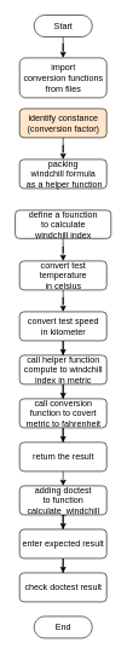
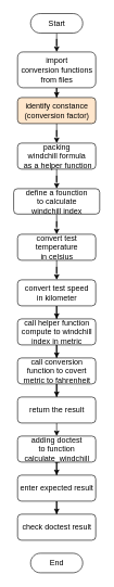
  <mxCell id="0" />
  <mxCell id="1" parent="0" />
+ <mxCell id="2" style="edgeStyle=orthogonalEdgeStyle;rounded=0;orthogonalLoop=1;jettySize=auto;html=1;exitX=0.5;exitY=1;exitDx=0;exitDy=0;" edge="1" parent="1" source="3" target="7"><mxGeometry relative="1" as="geometry" /></mxCell>
  <mxCell id="3" value="&lt;div&gt;import &lt;br&gt;&lt;/div&gt;&lt;div&gt;conversion functions &lt;br&gt;&lt;/div&gt;&lt;div&gt;from files&lt;/div&gt;" style="rounded=1;whiteSpace=wrap;html=1;fontSize=12;glass=0;strokeWidth=1;shadow=0;" vertex="1" parent="1"><mxGeometry x="26.5" y="79" width="120" height="55" as="geometry" /></mxCell>
  <mxCell id="4" style="edgeStyle=orthogonalEdgeStyle;rounded=0;orthogonalLoop=1;jettySize=auto;html=1;entryX=0.5;entryY=0;entryDx=0;entryDy=0;" edge="1" parent="1" source="5" target="9"><mxGeometry relative="1" as="geometry" /></mxCell>
  <mxCell id="5" value="&lt;div&gt;define a founction &lt;br&gt;&lt;/div&gt;&lt;div&gt;to calculate &lt;br&gt;&lt;/div&gt;&lt;div&gt;windchill index&lt;/div&gt;" style="rounded=1;whiteSpace=wrap;html=1;fontSize=12;glass=0;strokeWidth=1;shadow=0;" vertex="1" parent="1"><mxGeometry x="20.5" y="289" width="132" height="39" as="geometry" /></mxCell>
  <mxCell id="6" style="edgeStyle=orthogonalEdgeStyle;rounded=0;orthogonalLoop=1;jettySize=auto;html=1;entryX=0.5;entryY=0;entryDx=0;entryDy=0;" edge="1" parent="1" source="7" target="20"><mxGeometry relative="1" as="geometry" /></mxCell>
  <mxCell id="7" value="&lt;div&gt;identify constance&lt;/div&gt;&lt;div&gt;(conversion factor)&lt;br&gt;&lt;/div&gt;" style="rounded=1;whiteSpace=wrap;html=1;fontSize=12;glass=0;strokeWidth=1;shadow=0;fillColor=#ffe6cc;" vertex="1" parent="1"><mxGeometry x="26.5" y="149" width="120" height="40" as="geometry" /></mxCell>
  <mxCell id="8" style="edgeStyle=orthogonalEdgeStyle;rounded=0;orthogonalLoop=1;jettySize=auto;html=1;entryX=0.5;entryY=0;entryDx=0;entryDy=0;" edge="1" parent="1" source="9" target="11"><mxGeometry relative="1" as="geometry" /></mxCell>
  <mxCell id="9" value="&lt;div&gt;convert test temperature &lt;br&gt;&lt;/div&gt;&lt;div&gt;in celsius &lt;br&gt;&lt;/div&gt;" style="rounded=1;whiteSpace=wrap;html=1;fontSize=12;glass=0;strokeWidth=1;shadow=0;" vertex="1" parent="1"><mxGeometry x="26.5" y="359" width="120" height="40" as="geometry" /></mxCell>
  <mxCell id="10" style="edgeStyle=orthogonalEdgeStyle;rounded=0;orthogonalLoop=1;jettySize=auto;html=1;entryX=0.5;entryY=0;entryDx=0;entryDy=0;" edge="1" parent="1" source="11" target="16"><mxGeometry relative="1" as="geometry" /></mxCell>
  <mxCell id="11" value="&lt;div&gt;convert test speed&lt;br&gt;&lt;/div&gt;&lt;div&gt;in kilometer &lt;br&gt;&lt;/div&gt;" style="rounded=1;whiteSpace=wrap;html=1;fontSize=12;glass=0;strokeWidth=1;shadow=0;" vertex="1" parent="1"><mxGeometry x="26.5" y="429" width="120" height="40" as="geometry" /></mxCell>
  <mxCell id="12" style="edgeStyle=orthogonalEdgeStyle;rounded=0;orthogonalLoop=1;jettySize=auto;html=1;" edge="1" parent="1" source="13" target="3"><mxGeometry relative="1" as="geometry" /></mxCell>
  <mxCell id="13" value="Start" style="html=1;dashed=0;whiteSpace=wrap;shape=mxgraph.dfd.start" vertex="1" parent="1"><mxGeometry x="46.5" y="20" width="80" height="30" as="geometry" /></mxCell>
  <mxCell id="14" value="End" style="html=1;dashed=0;whiteSpace=wrap;shape=mxgraph.dfd.start" vertex="1" parent="1"><mxGeometry x="46.5" y="849" width="80" height="30" as="geometry" /></mxCell>
  <mxCell id="15" style="edgeStyle=orthogonalEdgeStyle;rounded=0;orthogonalLoop=1;jettySize=auto;html=1;entryX=0.5;entryY=0;entryDx=0;entryDy=0;" edge="1" parent="1" source="16" target="18"><mxGeometry relative="1" as="geometry" /></mxCell>
  <mxCell id="16" value="call helper function compute to windchill index in metric" style="rounded=1;whiteSpace=wrap;html=1;fontSize=12;glass=0;strokeWidth=1;shadow=0;" vertex="1" parent="1"><mxGeometry x="26.5" y="489" width="120" height="40" as="geometry" /></mxCell>
  <mxCell id="17" style="edgeStyle=orthogonalEdgeStyle;rounded=0;orthogonalLoop=1;jettySize=auto;html=1;entryX=0.5;entryY=0;entryDx=0;entryDy=0;" edge="1" parent="1" source="18" target="22"><mxGeometry relative="1" as="geometry" /></mxCell>
  <mxCell id="18" value="call conversion function to covert metric to fahrenheit" style="rounded=1;whiteSpace=wrap;html=1;fontSize=12;glass=0;strokeWidth=1;shadow=0;" vertex="1" parent="1"><mxGeometry x="26.5" y="549" width="120" height="40" as="geometry" /></mxCell>
+ <mxCell id="19" style="edgeStyle=orthogonalEdgeStyle;rounded=0;orthogonalLoop=1;jettySize=auto;html=1;entryX=0.5;entryY=0;entryDx=0;entryDy=0;" edge="1" parent="1" source="20" target="5"><mxGeometry relative="1" as="geometry" /></mxCell>
  <mxCell id="20" value="&lt;div&gt;packing &lt;br&gt;&lt;/div&gt;&lt;div&gt;windchill formula&lt;/div&gt;&lt;div&gt;&amp;nbsp;as a helper function &lt;br&gt;&lt;/div&gt;" style="rounded=1;whiteSpace=wrap;html=1;fontSize=12;glass=0;strokeWidth=1;shadow=0;" vertex="1" parent="1"><mxGeometry x="26.5" y="219" width="120" height="40" as="geometry" /></mxCell>
  <mxCell id="21" style="edgeStyle=orthogonalEdgeStyle;rounded=0;orthogonalLoop=1;jettySize=auto;html=1;" edge="1" parent="1" source="22"><mxGeometry relative="1" as="geometry"><mxPoint x="86.5" y="669" as="targetPoint" /></mxGeometry></mxCell>
  <mxCell id="22" value="return the result" style="rounded=1;whiteSpace=wrap;html=1;fontSize=12;glass=0;strokeWidth=1;shadow=0;" vertex="1" parent="1"><mxGeometry x="26.5" y="609" width="120" height="40" as="geometry" /></mxCell>
  <mxCell id="23" style="edgeStyle=orthogonalEdgeStyle;rounded=0;orthogonalLoop=1;jettySize=auto;html=1;" edge="1" parent="1" source="24" target="26"><mxGeometry relative="1" as="geometry" /></mxCell>
  <mxCell id="24" value="&lt;div&gt;adding doctest &lt;br&gt;&lt;/div&gt;&lt;div&gt;to function calculate_windchill&lt;/div&gt;" style="rounded=1;whiteSpace=wrap;html=1;fontSize=12;glass=0;strokeWidth=1;shadow=0;" vertex="1" parent="1"><mxGeometry x="26.5" y="669" width="120" height="40" as="geometry" /></mxCell>
  <mxCell id="25" style="edgeStyle=orthogonalEdgeStyle;rounded=0;orthogonalLoop=1;jettySize=auto;html=1;entryX=0.5;entryY=0;entryDx=0;entryDy=0;" edge="1" parent="1" source="26" target="27"><mxGeometry relative="1" as="geometry" /></mxCell>
  <mxCell id="26" value="enter expected result" style="rounded=1;whiteSpace=wrap;html=1;fontSize=12;glass=0;strokeWidth=1;shadow=0;" vertex="1" parent="1"><mxGeometry x="26.5" y="729" width="120" height="40" as="geometry" /></mxCell>
  <mxCell id="27" value="check doctest result" style="rounded=1;whiteSpace=wrap;html=1;fontSize=12;glass=0;strokeWidth=1;shadow=0;" vertex="1" parent="1"><mxGeometry x="26.5" y="789" width="120" height="40" as="geometry" /></mxCell>
